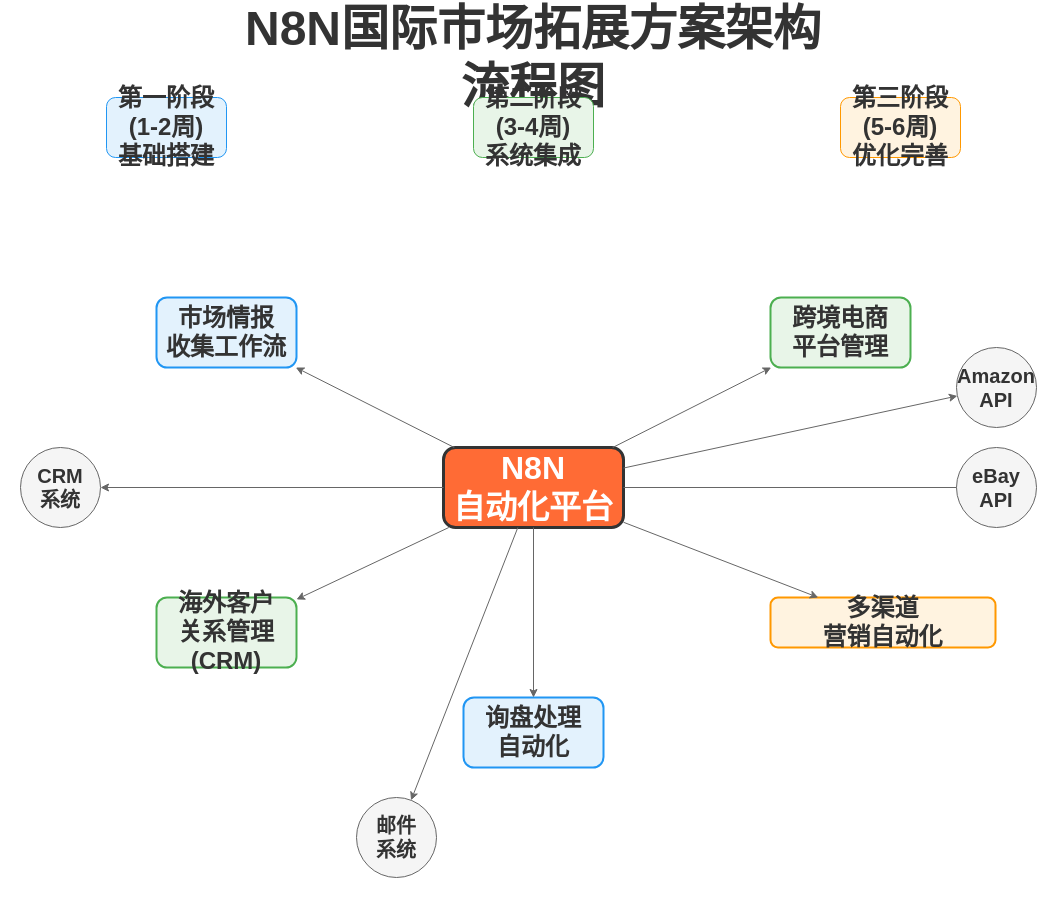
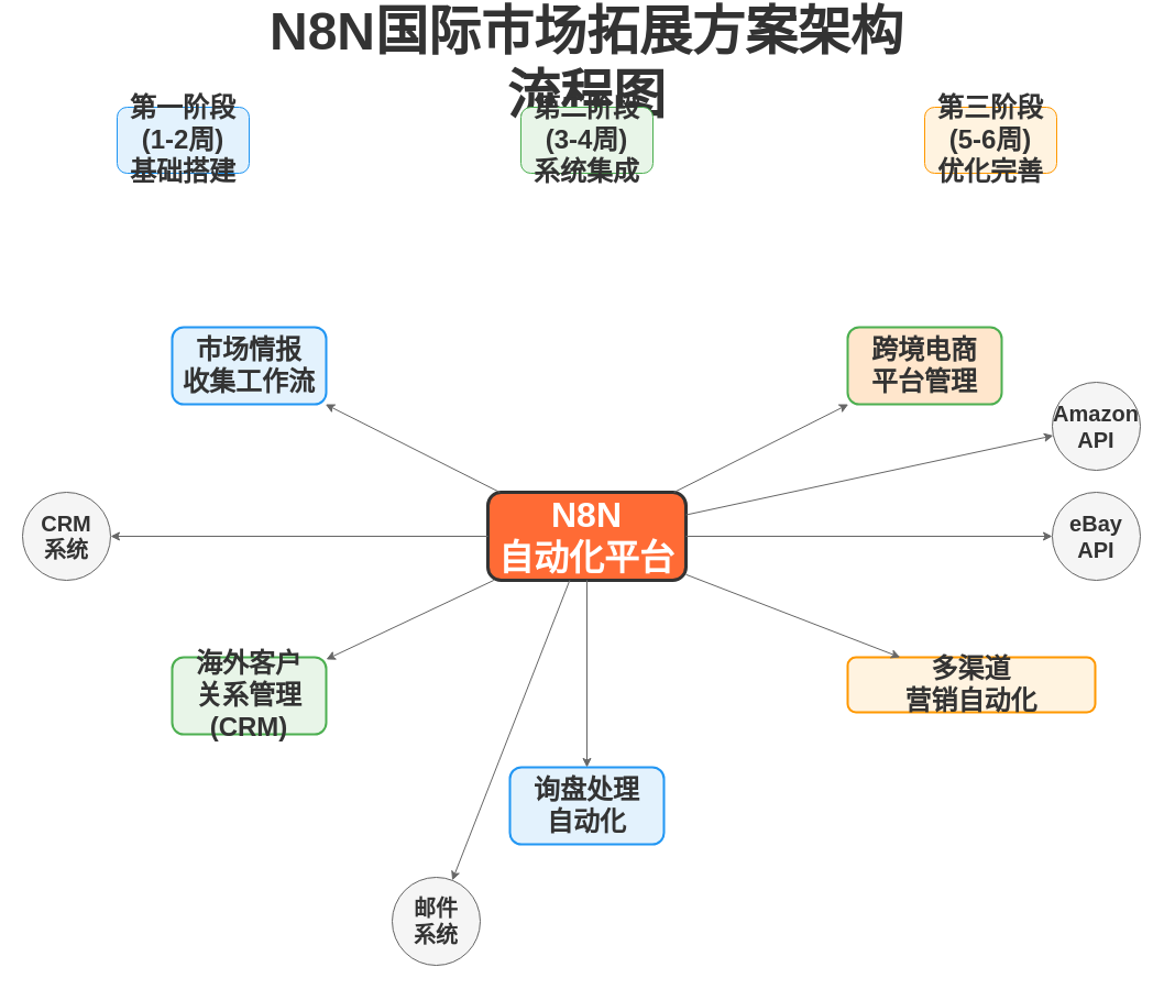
  <mxCell id="0" />
  <mxCell id="1" parent="0" />
  <mxCell id="2" value="N8N国际市场拓展方案架构流程图" style="text;html=1;strokeColor=none;fillColor=none;align=center;verticalAlign=middle;whiteSpace=wrap;rounded=0;fontSize=48;fontStyle=1;fontColor=#333333;" vertex="1" parent="1"><mxGeometry x="233" y="20" width="600" height="40" as="geometry" /></mxCell>
  <mxCell id="3" value="N8N&lt;br&gt;自动化平台" style="rounded=1;whiteSpace=wrap;html=1;fillColor=#FF6B35;strokeColor=#333333;fontColor=#FFFFFF;fontSize=32;fontStyle=1;strokeWidth=3;" vertex="1" parent="1"><mxGeometry x="443" y="430" width="180" height="80" as="geometry" /></mxCell>
  <mxCell id="4" value="市场情报&lt;br&gt;收集工作流" style="rounded=1;whiteSpace=wrap;html=1;fillColor=#E3F2FD;strokeColor=#2196F3;fontColor=#333333;fontSize=24;fontStyle=1;strokeWidth=2;" vertex="1" parent="1"><mxGeometry x="156" y="280" width="140" height="70" as="geometry" /></mxCell>
- <mxCell id="5" value="跨境电商&lt;br&gt;平台管理" style="rounded=1;whiteSpace=wrap;html=1;fillColor=#E8F5E8;strokeColor=#4CAF50;fontColor=#333333;fontSize=24;fontStyle=1;strokeWidth=2;" vertex="1" parent="1"><mxGeometry x="770" y="280" width="140" height="70" as="geometry" /></mxCell>
+ <mxCell id="5" value="跨境电商&lt;br&gt;平台管理" style="rounded=1;whiteSpace=wrap;html=1;fillColor=#ffe6cc;strokeColor=#4CAF50;fontColor=#333333;fontSize=24;fontStyle=1;strokeWidth=2;" vertex="1" parent="1"><mxGeometry x="770" y="280" width="140" height="70" as="geometry" /></mxCell>
  <mxCell id="6" value="海外客户&lt;br&gt;关系管理(CRM)" style="rounded=1;whiteSpace=wrap;html=1;fillColor=#E8F5E8;strokeColor=#4CAF50;fontColor=#333333;fontSize=24;fontStyle=1;strokeWidth=2;" vertex="1" parent="1"><mxGeometry x="156" y="580" width="140" height="70" as="geometry" /></mxCell>
  <mxCell id="7" value="多渠道&lt;br&gt;营销自动化" style="rounded=1;whiteSpace=wrap;html=1;fillColor=#FFF3E0;strokeColor=#FF9800;fontColor=#333333;fontSize=24;fontStyle=1;strokeWidth=2;" vertex="1" parent="1"><mxGeometry x="770" y="580" width="225" height="50" as="geometry" /></mxCell>
  <mxCell id="8" value="询盘处理&lt;br&gt;自动化" style="rounded=1;whiteSpace=wrap;html=1;fillColor=#E3F2FD;strokeColor=#2196F3;fontColor=#333333;fontSize=24;fontStyle=1;strokeWidth=2;" vertex="1" parent="1"><mxGeometry x="463" y="680" width="140" height="70" as="geometry" /></mxCell>
  <mxCell id="9" value="Amazon&lt;br&gt;API" style="ellipse;whiteSpace=wrap;html=1;fillColor=#F5F5F5;strokeColor=#666666;fontColor=#333333;fontSize=20;fontStyle=1;" vertex="1" parent="1"><mxGeometry x="956" y="330" width="80" height="80" as="geometry" /></mxCell>
  <mxCell id="10" value="eBay&lt;br&gt;API" style="ellipse;whiteSpace=wrap;html=1;fillColor=#F5F5F5;strokeColor=#666666;fontColor=#333333;fontSize=20;fontStyle=1;" vertex="1" parent="1"><mxGeometry x="956" y="430" width="80" height="80" as="geometry" /></mxCell>
  <mxCell id="11" value="CRM&lt;br&gt;系统" style="ellipse;whiteSpace=wrap;html=1;fillColor=#F5F5F5;strokeColor=#666666;fontColor=#333333;fontSize=20;fontStyle=1;" vertex="1" parent="1"><mxGeometry x="20" y="430" width="80" height="80" as="geometry" /></mxCell>
  <mxCell id="12" value="邮件&lt;br&gt;系统" style="ellipse;whiteSpace=wrap;html=1;fillColor=#F5F5F5;strokeColor=#666666;fontColor=#333333;fontSize=20;fontStyle=1;" vertex="1" parent="1"><mxGeometry x="356" y="780" width="80" height="80" as="geometry" /></mxCell>
  <mxCell id="13" value="" style="endArrow=classic;html=1;rounded=0;strokeColor=#666666;strokeWidth=1;" edge="1" parent="1" source="3" target="4"><mxGeometry width="50" height="50" relative="1" as="geometry"><mxPoint x="533" y="380" as="sourcePoint" /><mxPoint x="583" y="330" as="targetPoint" /></mxGeometry></mxCell>
  <mxCell id="14" value="" style="endArrow=classic;html=1;rounded=0;strokeColor=#666666;strokeWidth=1;" edge="1" parent="1" source="3" target="5"><mxGeometry width="50" height="50" relative="1" as="geometry"><mxPoint x="533" y="380" as="sourcePoint" /><mxPoint x="583" y="330" as="targetPoint" /></mxGeometry></mxCell>
  <mxCell id="15" value="" style="endArrow=classic;html=1;rounded=0;strokeColor=#666666;strokeWidth=1;" edge="1" parent="1" source="3" target="6"><mxGeometry width="50" height="50" relative="1" as="geometry"><mxPoint x="533" y="380" as="sourcePoint" /><mxPoint x="583" y="330" as="targetPoint" /></mxGeometry></mxCell>
  <mxCell id="16" value="" style="endArrow=classic;html=1;rounded=0;strokeColor=#666666;strokeWidth=1;" edge="1" parent="1" source="3" target="7"><mxGeometry width="50" height="50" relative="1" as="geometry"><mxPoint x="533" y="380" as="sourcePoint" /><mxPoint x="583" y="330" as="targetPoint" /></mxGeometry></mxCell>
  <mxCell id="17" value="" style="endArrow=classic;html=1;rounded=0;strokeColor=#666666;strokeWidth=1;" edge="1" parent="1" source="3" target="8"><mxGeometry width="50" height="50" relative="1" as="geometry"><mxPoint x="533" y="380" as="sourcePoint" /><mxPoint x="583" y="330" as="targetPoint" /></mxGeometry></mxCell>
  <mxCell id="18" value="" style="endArrow=classic;html=1;rounded=0;strokeColor=#666666;strokeWidth=1;" edge="1" parent="1" source="3" target="9"><mxGeometry width="50" height="50" relative="1" as="geometry"><mxPoint x="533" y="380" as="sourcePoint" /><mxPoint x="583" y="330" as="targetPoint" /></mxGeometry></mxCell>
- <mxCell id="19" value="" style="endArrow=none;html=1;rounded=0;strokeColor=#666666;strokeWidth=1;" edge="1" parent="1" source="3" target="10"><mxGeometry width="50" height="50" relative="1" as="geometry"><mxPoint x="533" y="380" as="sourcePoint" /><mxPoint x="583" y="330" as="targetPoint" /></mxGeometry></mxCell>
+ <mxCell id="19" value="" style="endArrow=classic;html=1;rounded=0;strokeColor=#666666;strokeWidth=1;" edge="1" parent="1" source="3" target="10"><mxGeometry width="50" height="50" relative="1" as="geometry"><mxPoint x="533" y="380" as="sourcePoint" /><mxPoint x="583" y="330" as="targetPoint" /></mxGeometry></mxCell>
  <mxCell id="20" value="" style="endArrow=classic;html=1;rounded=0;strokeColor=#666666;strokeWidth=1;" edge="1" parent="1" source="3" target="11"><mxGeometry width="50" height="50" relative="1" as="geometry"><mxPoint x="533" y="380" as="sourcePoint" /><mxPoint x="583" y="330" as="targetPoint" /></mxGeometry></mxCell>
  <mxCell id="21" value="" style="endArrow=classic;html=1;rounded=0;strokeColor=#666666;strokeWidth=1;" edge="1" parent="1" source="3" target="12"><mxGeometry width="50" height="50" relative="1" as="geometry"><mxPoint x="533" y="380" as="sourcePoint" /><mxPoint x="583" y="330" as="targetPoint" /></mxGeometry></mxCell>
  <mxCell id="22" value="第一阶段 (1-2周)&lt;br&gt;基础搭建" style="rounded=1;whiteSpace=wrap;html=1;fillColor=#E3F2FD;strokeColor=#2196F3;fontColor=#333333;fontSize=24;fontStyle=1;strokeWidth=1;" vertex="1" parent="1"><mxGeometry x="106" y="80" width="120" height="60" as="geometry" /></mxCell>
  <mxCell id="23" value="第二阶段 (3-4周)&lt;br&gt;系统集成" style="rounded=1;whiteSpace=wrap;html=1;fillColor=#E8F5E8;strokeColor=#4CAF50;fontColor=#333333;fontSize=24;fontStyle=1;strokeWidth=1;" vertex="1" parent="1"><mxGeometry x="473" y="80" width="120" height="60" as="geometry" /></mxCell>
  <mxCell id="24" value="第三阶段 (5-6周)&lt;br&gt;优化完善" style="rounded=1;whiteSpace=wrap;html=1;fillColor=#FFF3E0;strokeColor=#FF9800;fontColor=#333333;fontSize=24;fontStyle=1;strokeWidth=1;" vertex="1" parent="1"><mxGeometry x="840" y="80" width="120" height="60" as="geometry" /></mxCell>
